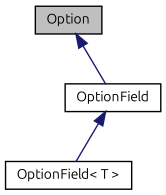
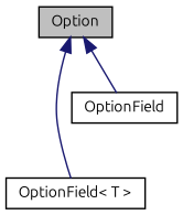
  digraph {
    fontname=Ubuntu
    node [color=black fillcolor=white fontname=Ubuntu fontsize=10 shape=record style=filled]
    edge [color=midnightblue dir=back fontname=Ubuntu fontsize=10 labelfontname=Helvetica labelfontsize=10 style=solid]
    n1 [fillcolor=grey75 fontcolor=black height=0.2 label=Option width=0.4]
    n2 [height=0.2 label="OptionField\< T \>" width=0.4]
    n3 [height=0.2 label=OptionField width=0.4]
-   n3 -> n2
+   n1 -> n2
    n1 -> n3
  }
